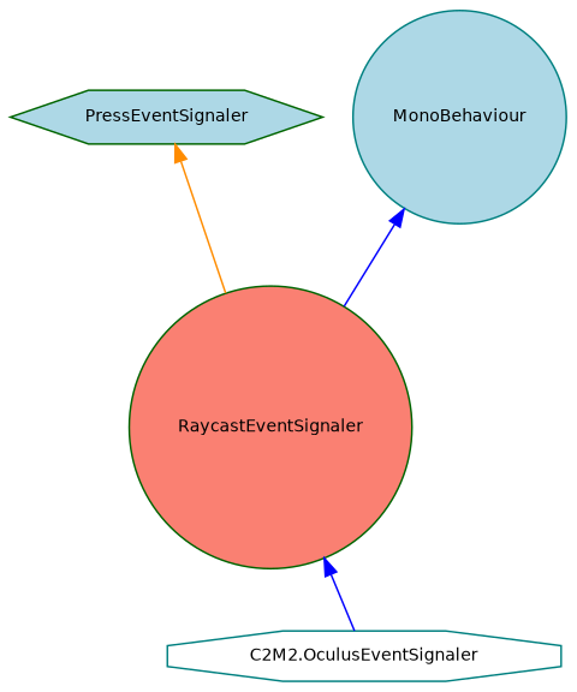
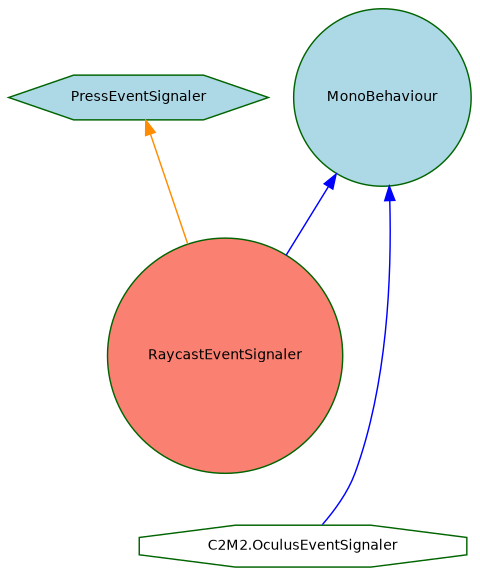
  digraph {
    node [color=teal fillcolor=lightblue fontname=Helvetica fontsize=10 shape=circle style=filled]
    edge [color=blue dir=back fontname=Helvetica fontsize=10 labelfontname=Helvetica labelfontsize=10 style=solid]
-   n1 [fillcolor=white fontcolor=black height=0.2 label="C2M2.OculusEventSignaler" shape=octagon width=0.4]
+   n1 [color=darkgreen fillcolor=white fontcolor=black height=0.2 label="C2M2.OculusEventSignaler" shape=octagon width=0.4]
    n2 [color=darkgreen fillcolor=salmon height=0.2 label=RaycastEventSignaler width=0.4]
    n3 [color=darkgreen height=0.2 label=PressEventSignaler shape=hexagon width=0.4]
-   n4 [height=0.2 label=MonoBehaviour width=0.4]
-   n2 -> n1
+   n4 [color=darkgreen height=0.2 label=MonoBehaviour width=0.4]
+   n4 -> n1
    n3 -> n2 [color=darkorange]
    n4 -> n2
  }
